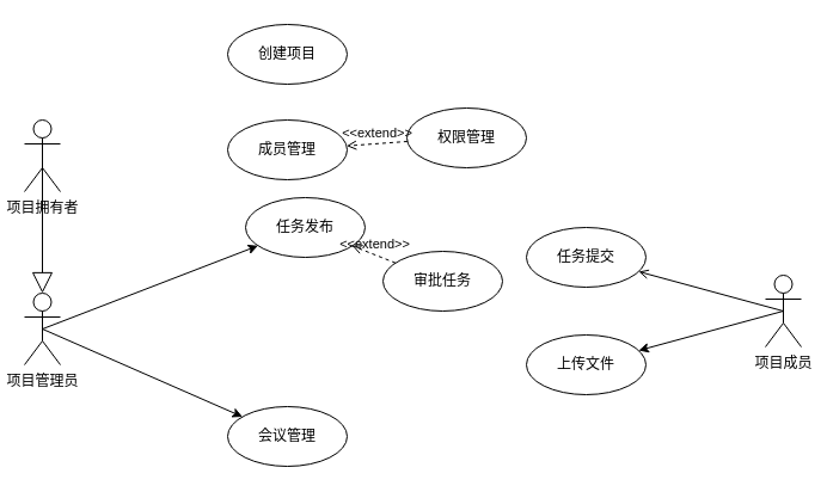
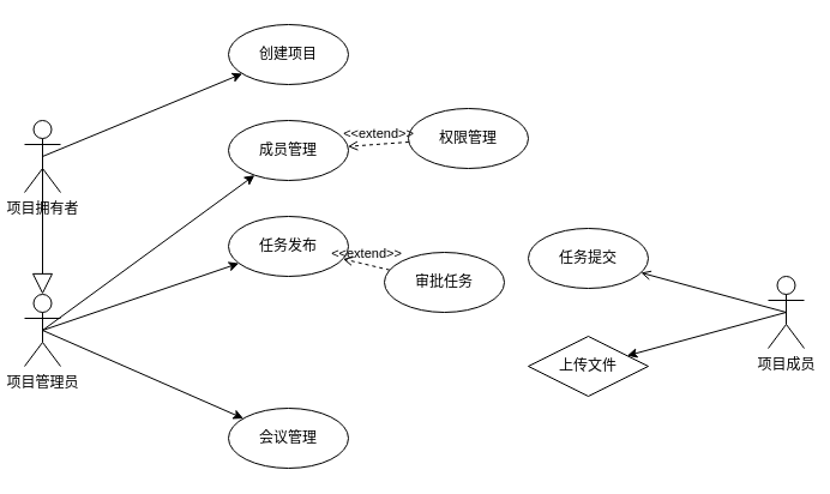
  <mxCell id="0" />
  <mxCell id="1" parent="0" />
  <mxCell id="2" value="创建项目" style="ellipse;whiteSpace=wrap;html=1;" vertex="1" parent="1"><mxGeometry x="190" y="20" width="100" height="50" as="geometry" /></mxCell>
- <mxCell id="3" value="任务发布" style="ellipse;whiteSpace=wrap;html=1;" vertex="1" parent="1"><mxGeometry x="205" y="165" width="100" height="50" as="geometry" /></mxCell>
+ <mxCell id="3" value="任务发布" style="ellipse;whiteSpace=wrap;html=1;" vertex="1" parent="1"><mxGeometry x="190" y="180" width="100" height="50" as="geometry" /></mxCell>
  <mxCell id="4" value="任务提交" style="ellipse;whiteSpace=wrap;html=1;" vertex="1" parent="1"><mxGeometry x="440" y="190" width="100" height="50" as="geometry" /></mxCell>
  <mxCell id="5" value="成员管理" style="ellipse;whiteSpace=wrap;html=1;" vertex="1" parent="1"><mxGeometry x="190" y="100" width="100" height="50" as="geometry" /></mxCell>
  <mxCell id="6" value="权限管理" style="ellipse;whiteSpace=wrap;html=1;" vertex="1" parent="1"><mxGeometry x="340" y="90" width="100" height="50" as="geometry" /></mxCell>
  <mxCell id="7" value="&amp;lt;&amp;lt;extend&amp;gt;&amp;gt;" style="html=1;verticalAlign=bottom;labelBackgroundColor=none;endArrow=open;endFill=0;dashed=1;strokeWidth=1;endSize=6;" edge="1" parent="1" source="6" target="5"><mxGeometry width="160" relative="1" as="geometry"><mxPoint x="120" y="-620" as="sourcePoint" /><mxPoint x="280" y="-620" as="targetPoint" /></mxGeometry></mxCell>
  <mxCell id="8" value="会议管理" style="ellipse;whiteSpace=wrap;html=1;" vertex="1" parent="1"><mxGeometry x="190" y="340" width="100" height="50" as="geometry" /></mxCell>
- <mxCell id="9" value="上传文件" style="ellipse;whiteSpace=wrap;html=1;" vertex="1" parent="1"><mxGeometry x="440" y="280" width="100" height="50" as="geometry" /></mxCell>
+ <mxCell id="9" value="上传文件" style="rhombus;whiteSpace=wrap;html=1;" vertex="1" parent="1"><mxGeometry x="440" y="280" width="100" height="50" as="geometry" /></mxCell>
  <mxCell id="10" value="审批任务" style="ellipse;whiteSpace=wrap;html=1;" vertex="1" parent="1"><mxGeometry x="320" y="210" width="100" height="50" as="geometry" /></mxCell>
  <mxCell id="11" value="&amp;lt;&amp;lt;extend&amp;gt;&amp;gt;" style="html=1;verticalAlign=bottom;labelBackgroundColor=none;endArrow=open;endFill=0;dashed=1;strokeWidth=1;endSize=6;" edge="1" parent="1" source="10" target="3"><mxGeometry width="160" relative="1" as="geometry"><mxPoint x="223.133" y="-556.29" as="sourcePoint" /><mxPoint x="156.816" y="-543.778" as="targetPoint" /></mxGeometry></mxCell>
+ <mxCell id="12" style="edgeStyle=none;html=1;exitX=0.5;exitY=0.5;exitDx=0;exitDy=0;exitPerimeter=0;strokeWidth=1;endArrow=classic;endFill=1;endSize=6;" edge="1" parent="1" source="14" target="2"><mxGeometry relative="1" as="geometry" /></mxCell>
  <mxCell id="13" style="edgeStyle=none;html=1;exitX=0.5;exitY=0.5;exitDx=0;exitDy=0;exitPerimeter=0;entryX=0.5;entryY=0;entryDx=0;entryDy=0;entryPerimeter=0;strokeWidth=1;endArrow=block;endFill=0;endSize=15;" edge="1" parent="1" source="14" target="18"><mxGeometry relative="1" as="geometry" /></mxCell>
  <mxCell id="14" value="项目拥有者" style="shape=umlActor;verticalLabelPosition=bottom;verticalAlign=top;html=1;outlineConnect=0;" vertex="1" parent="1"><mxGeometry x="20" y="100" width="30" height="60" as="geometry" /></mxCell>
+ <mxCell id="15" style="edgeStyle=none;html=1;exitX=0.5;exitY=0.5;exitDx=0;exitDy=0;exitPerimeter=0;strokeWidth=1;endArrow=classic;endFill=1;endSize=6;" edge="1" parent="1" source="18" target="5"><mxGeometry relative="1" as="geometry" /></mxCell>
  <mxCell id="16" style="edgeStyle=none;html=1;exitX=0.5;exitY=0.5;exitDx=0;exitDy=0;exitPerimeter=0;strokeWidth=1;endArrow=classic;endFill=1;endSize=6;" edge="1" parent="1" source="18" target="3"><mxGeometry relative="1" as="geometry" /></mxCell>
  <mxCell id="17" style="edgeStyle=none;html=1;exitX=0.5;exitY=0.5;exitDx=0;exitDy=0;exitPerimeter=0;strokeWidth=1;endArrow=classic;endFill=1;endSize=6;" edge="1" parent="1" source="18" target="8"><mxGeometry relative="1" as="geometry" /></mxCell>
  <mxCell id="18" value="项目管理员" style="shape=umlActor;verticalLabelPosition=bottom;verticalAlign=top;html=1;outlineConnect=0;" vertex="1" parent="1"><mxGeometry x="20" y="245" width="30" height="60" as="geometry" /></mxCell>
  <mxCell id="19" style="edgeStyle=none;html=1;exitX=0.5;exitY=0.5;exitDx=0;exitDy=0;exitPerimeter=0;strokeWidth=1;endArrow=open;endFill=1;endSize=6;" edge="1" parent="1" source="21" target="4"><mxGeometry relative="1" as="geometry" /></mxCell>
  <mxCell id="20" style="edgeStyle=none;html=1;exitX=0.5;exitY=0.5;exitDx=0;exitDy=0;exitPerimeter=0;" edge="1" parent="1" source="21" target="9"><mxGeometry relative="1" as="geometry" /></mxCell>
  <mxCell id="21" value="项目成员" style="shape=umlActor;verticalLabelPosition=bottom;verticalAlign=top;html=1;outlineConnect=0;" vertex="1" parent="1"><mxGeometry x="640" y="230" width="30" height="60" as="geometry" /></mxCell>
